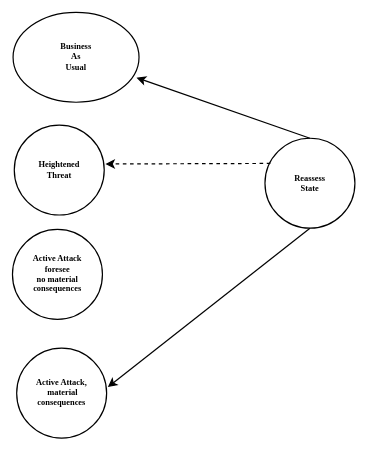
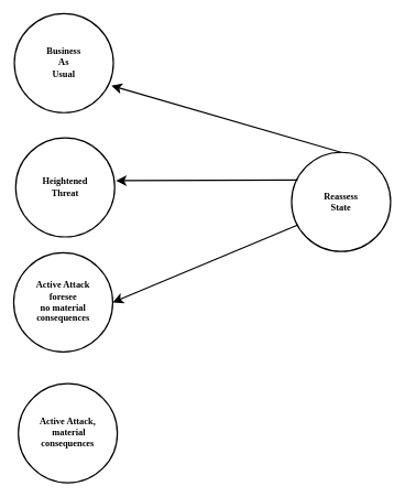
  <mxCell id="0" />
  <mxCell id="1" parent="0" />
  <mxCell id="2" value="Reassess&lt;br style=&quot;font-size: 14px;&quot;&gt;State" style="ellipse;whiteSpace=wrap;html=1;rounded=1;shadow=0;labelBackgroundColor=none;strokeWidth=2;fontFamily=Verdana;fontSize=14;align=center;fontStyle=1" parent="1" vertex="1"><mxGeometry x="441" y="230" width="150" height="150" as="geometry" /></mxCell>
- <mxCell id="3" value="Business&lt;br style=&quot;font-size: 14px;&quot;&gt;As&lt;br style=&quot;font-size: 14px;&quot;&gt;Usual" style="ellipse;whiteSpace=wrap;html=1;rounded=1;shadow=0;labelBackgroundColor=none;strokeWidth=2;fontFamily=Verdana;fontSize=14;align=center;fontStyle=1" vertex="1" parent="1"><mxGeometry x="21" y="20" width="210" height="150" as="geometry" /></mxCell>
+ <mxCell id="3" value="Business&lt;br style=&quot;font-size: 14px;&quot;&gt;As&lt;br style=&quot;font-size: 14px;&quot;&gt;Usual" style="ellipse;whiteSpace=wrap;html=1;rounded=1;shadow=0;labelBackgroundColor=none;strokeWidth=2;fontFamily=Verdana;fontSize=14;align=center;fontStyle=1" vertex="1" parent="1"><mxGeometry x="21" y="20" width="150" height="150" as="geometry" /></mxCell>
  <mxCell id="4" value="Heightened&lt;br style=&quot;font-size: 14px;&quot;&gt;Threat" style="ellipse;whiteSpace=wrap;html=1;rounded=1;shadow=0;labelBackgroundColor=none;strokeWidth=2;fontFamily=Verdana;fontSize=14;align=center;fontStyle=1" vertex="1" parent="1"><mxGeometry x="23" y="208" width="150" height="150" as="geometry" /></mxCell>
  <mxCell id="5" value="Active Attack&lt;br style=&quot;font-size: 14px;&quot;&gt;foresee&lt;br style=&quot;font-size: 14px;&quot;&gt;no material consequences" style="ellipse;whiteSpace=wrap;html=1;rounded=1;shadow=0;labelBackgroundColor=none;strokeWidth=2;fontFamily=Verdana;fontSize=14;align=center;fontStyle=1" vertex="1" parent="1"><mxGeometry x="20" y="382" width="150" height="150" as="geometry" /></mxCell>
  <mxCell id="6" value="Active Attack,&lt;br style=&quot;font-size: 14px;&quot;&gt;&amp;nbsp;material &lt;br style=&quot;font-size: 14px;&quot;&gt;consequences" style="ellipse;whiteSpace=wrap;html=1;rounded=1;shadow=0;labelBackgroundColor=none;strokeWidth=2;fontFamily=Verdana;fontSize=14;align=center;fontStyle=1" vertex="1" parent="1"><mxGeometry x="27" y="580" width="150" height="150" as="geometry" /></mxCell>
  <mxCell id="7" value="" style="endArrow=classic;html=1;rounded=0;exitX=0.5;exitY=0;exitDx=0;exitDy=0;entryX=0.98;entryY=0.727;entryDx=0;entryDy=0;entryPerimeter=0;endSize=10;startSize=10;strokeWidth=2;" edge="1" parent="1" source="2" target="3"><mxGeometry width="50" height="50" relative="1" as="geometry"><mxPoint x="361" y="400" as="sourcePoint" /><mxPoint x="241" y="140" as="targetPoint" /></mxGeometry></mxCell>
- <mxCell id="8" value="" style="endArrow=classic;html=1;rounded=0;exitX=0.5;exitY=1;exitDx=0;exitDy=0;endSize=10;startSize=10;strokeWidth=2;entryX=1.013;entryY=0.433;entryDx=0;entryDy=0;entryPerimeter=0;" edge="1" parent="1" source="2" target="6"><mxGeometry width="50" height="50" relative="1" as="geometry"><mxPoint x="472.967" y="261.967" as="sourcePoint" /><mxPoint x="201" y="470" as="targetPoint" /></mxGeometry></mxCell>
- <mxCell id="9" value="" style="endArrow=classic;html=1;rounded=0;exitX=0.06;exitY=0.28;exitDx=0;exitDy=0;entryX=1.013;entryY=0.433;entryDx=0;entryDy=0;entryPerimeter=0;endSize=10;startSize=10;strokeWidth=2;exitPerimeter=0;dashed=1;" edge="1" parent="1" source="2" target="4"><mxGeometry width="50" height="50" relative="1" as="geometry"><mxPoint x="526" y="240" as="sourcePoint" /><mxPoint x="178" y="139.05" as="targetPoint" /></mxGeometry></mxCell>
+ <mxCell id="9" value="" style="endArrow=classic;html=1;rounded=0;exitX=0.06;exitY=0.28;exitDx=0;exitDy=0;entryX=1.013;entryY=0.433;entryDx=0;entryDy=0;entryPerimeter=0;endSize=10;startSize=10;strokeWidth=2;exitPerimeter=0;" edge="1" parent="1" source="2" target="4"><mxGeometry width="50" height="50" relative="1" as="geometry"><mxPoint x="526" y="240" as="sourcePoint" /><mxPoint x="178" y="139.05" as="targetPoint" /></mxGeometry></mxCell>
+ <mxCell id="10" value="" style="endArrow=classic;html=1;rounded=0;exitX=0.06;exitY=0.733;exitDx=0;exitDy=0;entryX=1;entryY=0.5;entryDx=0;entryDy=0;endSize=10;startSize=10;strokeWidth=2;exitPerimeter=0;" edge="1" parent="1" source="2" target="5"><mxGeometry width="50" height="50" relative="1" as="geometry"><mxPoint x="460" y="282" as="sourcePoint" /><mxPoint x="184.95" y="282.95" as="targetPoint" /></mxGeometry></mxCell>
